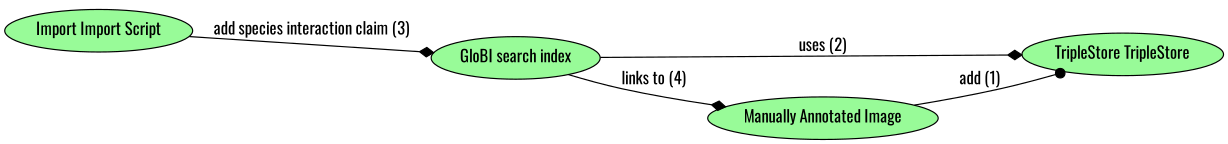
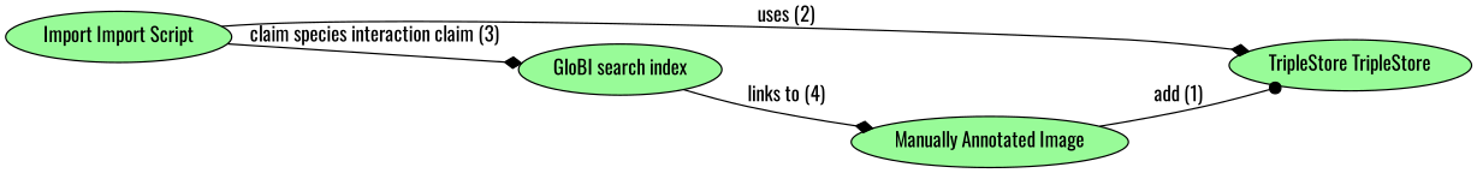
  digraph {
    fontname=Oswald
    rankdir=LR
    node [fillcolor=palegreen fontname=Oswald style=filled]
    edge [arrowhead=diamond fontname=Oswald]
    n1 [label="Import Import Script"]
    n2 [label="TripleStore TripleStore"]
    n3 [label="GloBI search index"]
    n4 [label="Manually Annotated Image"]
-   n3 -> n2 [label="uses (2)"]
-   n1 -> n3 [label="add species interaction claim (3)"]
+   n1 -> n2 [label="uses (2)"]
+   n1 -> n3 [label="claim species interaction claim (3)"]
    n3 -> n4 [label="links to (4)"]
    n4 -> n2 [arrowhead=dot label="add (1)"]
  }
